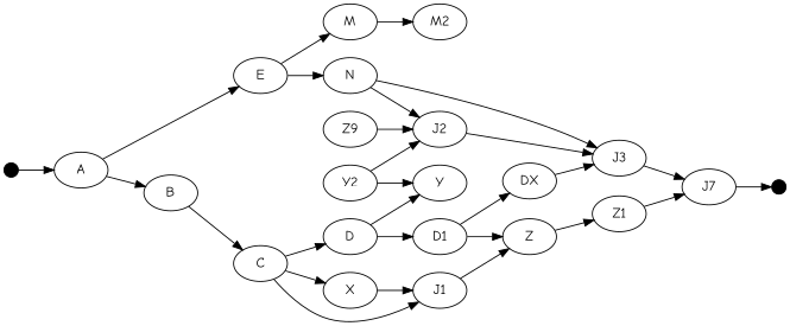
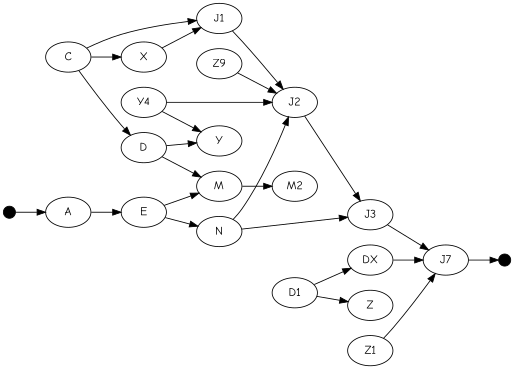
  digraph {
    fontname="Comic Neue"
    rankdir=LR
    node [fontname="Comic Neue"]
    edge [fontname="Comic Neue"]
    start [shape=point width=0.2]
    A
    E
-   B
    end [shape=point width=0.2]
    N
    M
    C
    J3
    J2
    M2
    D
    X
    J1
    Y
    D1
    n17 [label=J7]
    DX
    Z
-   Y2
+   Y2 [label=Y4]
    Z1
    n22 [label=Z9]
    start -> A
    A -> E
-   A -> B
    E -> N
    E -> M
-   B -> C
    N -> J3
    N -> J2
    M -> M2
    C -> D
    C -> X
    C -> J1
    J3 -> n17
    J2 -> J3
    D -> Y
-   D -> D1
+   D -> M
    X -> J1
-   J1 -> Z
+   J1 -> J2
    D1 -> DX
    D1 -> Z
    n17 -> end
-   DX -> J3
-   Z -> Z1
+   DX -> n17
    Y2 -> J2
    Y2 -> Y
    Z1 -> n17
    n22 -> J2
  }
